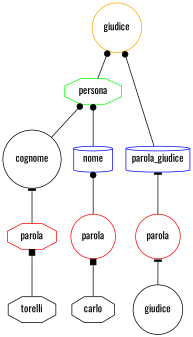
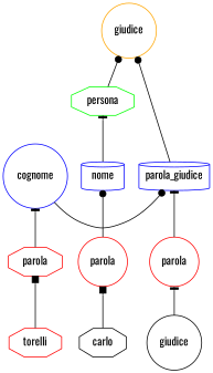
  digraph {
    fontname=Oswald
    rankdir=BT
    node [fontname=Oswald shape=circle]
    edge [arrowhead=tee fontname=Oswald]
-   n1 [label=torelli shape=octagon]
+   n1 [label=torelli shape=octagon color=red]
    n2 [label=carlo shape=octagon]
    n3 [label=giudice]
    n4 [color=red label=parola shape=octagon]
    n5 [color=red label=parola]
    n6 [color=red label=parola]
    n7 [color=blue label=parola_giudice shape=cylinder]
-   n8 [color=black label=cognome]
+   n8 [color=blue label=cognome]
    n9 [color=blue label=nome shape=cylinder]
    n10 [color=green label=persona shape=octagon]
    n11 [color=orange label=giudice]
    subgraph sub_1 {
      rank=source
      n1
      n2
      n3
    }
    subgraph sub_2 {
      rank=same
      n4
      n5
      n6
    }
    subgraph sub_3 {
      rank=same
      n7
      n8
      n9
    }
    subgraph sub_4 {
      rank=same
      n10
    }
    subgraph sub_5 {
      rank=same
      n11
    }
    n1 -> n4 [arrowhead=box]
    n2 -> n5 [arrowhead=box]
    n3 -> n6
    n4 -> n8
    n5 -> n9 [arrowhead=dot]
    n6 -> n7
    n7 -> n11 [arrowhead=dot]
-   n8 -> n10 [arrowhead=dot]
-   n9 -> n10 [arrowhead=dot]
+   n8 -> n7 [arrowhead=dot]
+   n9 -> n10
    n10 -> n11 [arrowhead=dot]
  }
